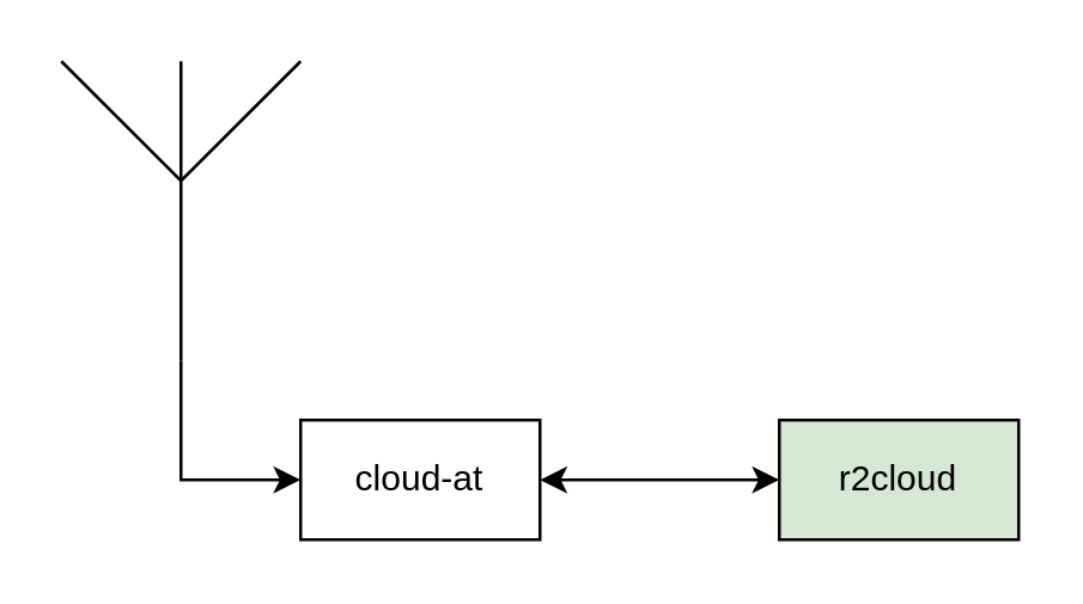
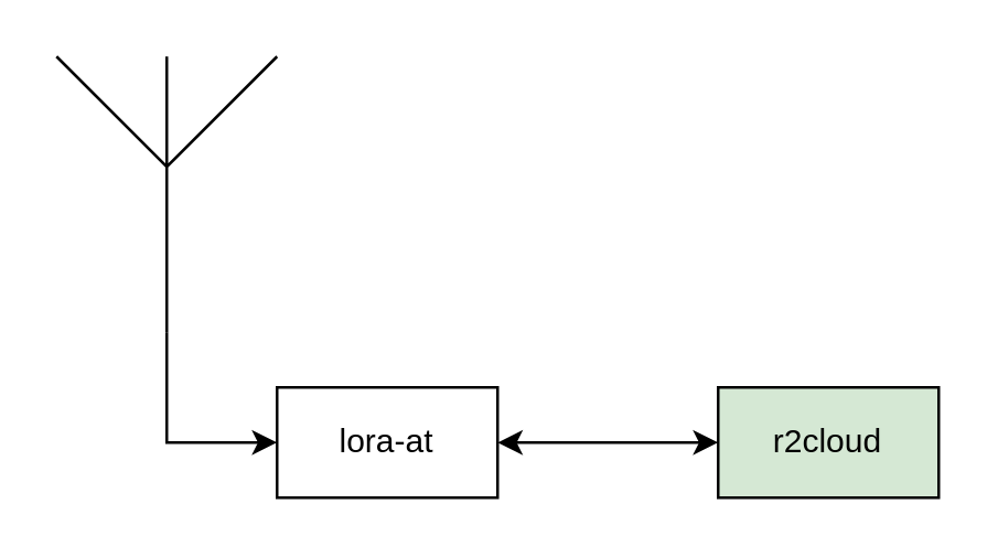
  <mxCell id="0" />
  <mxCell id="1" parent="0" />
  <mxCell id="2" style="edgeStyle=orthogonalEdgeStyle;rounded=0;orthogonalLoop=1;jettySize=auto;html=1;entryX=0;entryY=0.5;entryDx=0;entryDy=0;" edge="1" parent="1" source="3" target="4"><mxGeometry relative="1" as="geometry" /></mxCell>
  <mxCell id="3" value="" style="verticalLabelPosition=bottom;shadow=0;dashed=0;align=center;html=1;verticalAlign=top;shape=mxgraph.electrical.radio.aerial_-_antenna_1;" vertex="1" parent="1"><mxGeometry x="20" y="20" width="80" height="100" as="geometry" /></mxCell>
- <mxCell id="4" value="cloud-at" style="rounded=0;whiteSpace=wrap;html=1;" vertex="1" parent="1"><mxGeometry x="100" y="140" width="80" height="40" as="geometry" /></mxCell>
+ <mxCell id="4" value="lora-at" style="rounded=0;whiteSpace=wrap;html=1;" vertex="1" parent="1"><mxGeometry x="100" y="140" width="80" height="40" as="geometry" /></mxCell>
  <mxCell id="5" style="edgeStyle=orthogonalEdgeStyle;rounded=0;orthogonalLoop=1;jettySize=auto;html=1;entryX=1;entryY=0.5;entryDx=0;entryDy=0;startArrow=classic;startFill=1;" edge="1" parent="1" source="6" target="4"><mxGeometry relative="1" as="geometry" /></mxCell>
  <mxCell id="6" value="r2cloud" style="rounded=0;whiteSpace=wrap;html=1;fillColor=#d5e8d4;" vertex="1" parent="1"><mxGeometry x="260" y="140" width="80" height="40" as="geometry" /></mxCell>
